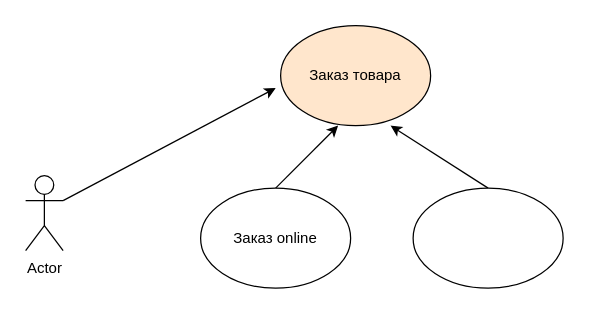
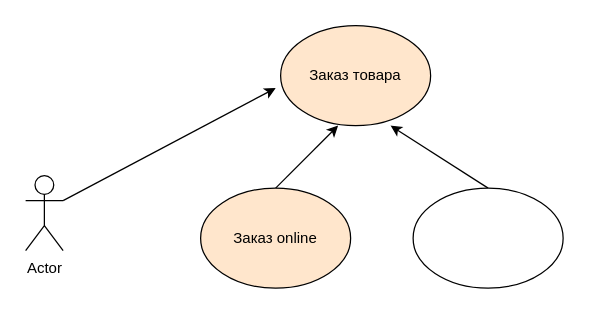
  <mxCell id="0" />
  <mxCell id="1" parent="0" />
  <mxCell id="2" value="Actor" style="shape=umlActor;verticalLabelPosition=bottom;verticalAlign=top;html=1;outlineConnect=0;" vertex="1" parent="1"><mxGeometry x="20" y="140" width="30" height="60" as="geometry" /></mxCell>
  <mxCell id="3" value="" style="endArrow=classic;html=1;rounded=0;" edge="1" parent="1"><mxGeometry width="50" height="50" relative="1" as="geometry"><mxPoint x="50" y="160" as="sourcePoint" /><mxPoint x="220" y="70" as="targetPoint" /></mxGeometry></mxCell>
  <mxCell id="4" value="Заказ товара" style="ellipse;whiteSpace=wrap;html=1;fillColor=#ffe6cc;" vertex="1" parent="1"><mxGeometry x="224" y="20" width="120" height="80" as="geometry" /></mxCell>
  <mxCell id="5" value="" style="endArrow=classic;html=1;rounded=0;" edge="1" parent="1"><mxGeometry width="50" height="50" relative="1" as="geometry"><mxPoint x="220" y="150" as="sourcePoint" /><mxPoint x="270" y="100" as="targetPoint" /></mxGeometry></mxCell>
  <mxCell id="6" value="" style="endArrow=classic;html=1;rounded=0;entryX=0.733;entryY=1;entryDx=0;entryDy=0;entryPerimeter=0;exitX=0.5;exitY=0;exitDx=0;exitDy=0;" edge="1" parent="1" source="8" target="4"><mxGeometry width="50" height="50" relative="1" as="geometry"><mxPoint x="350" y="150" as="sourcePoint" /><mxPoint x="360" y="100" as="targetPoint" /></mxGeometry></mxCell>
- <mxCell id="7" value="Заказ online" style="ellipse;whiteSpace=wrap;html=1;" vertex="1" parent="1"><mxGeometry x="160" y="150" width="120" height="80" as="geometry" /></mxCell>
+ <mxCell id="7" value="Заказ online" style="ellipse;whiteSpace=wrap;html=1;fillColor=#ffe6cc;" vertex="1" parent="1"><mxGeometry x="160" y="150" width="120" height="80" as="geometry" /></mxCell>
  <mxCell id="8" value="" style="ellipse;whiteSpace=wrap;html=1;" vertex="1" parent="1"><mxGeometry x="330" y="150" width="120" height="80" as="geometry" /></mxCell>
